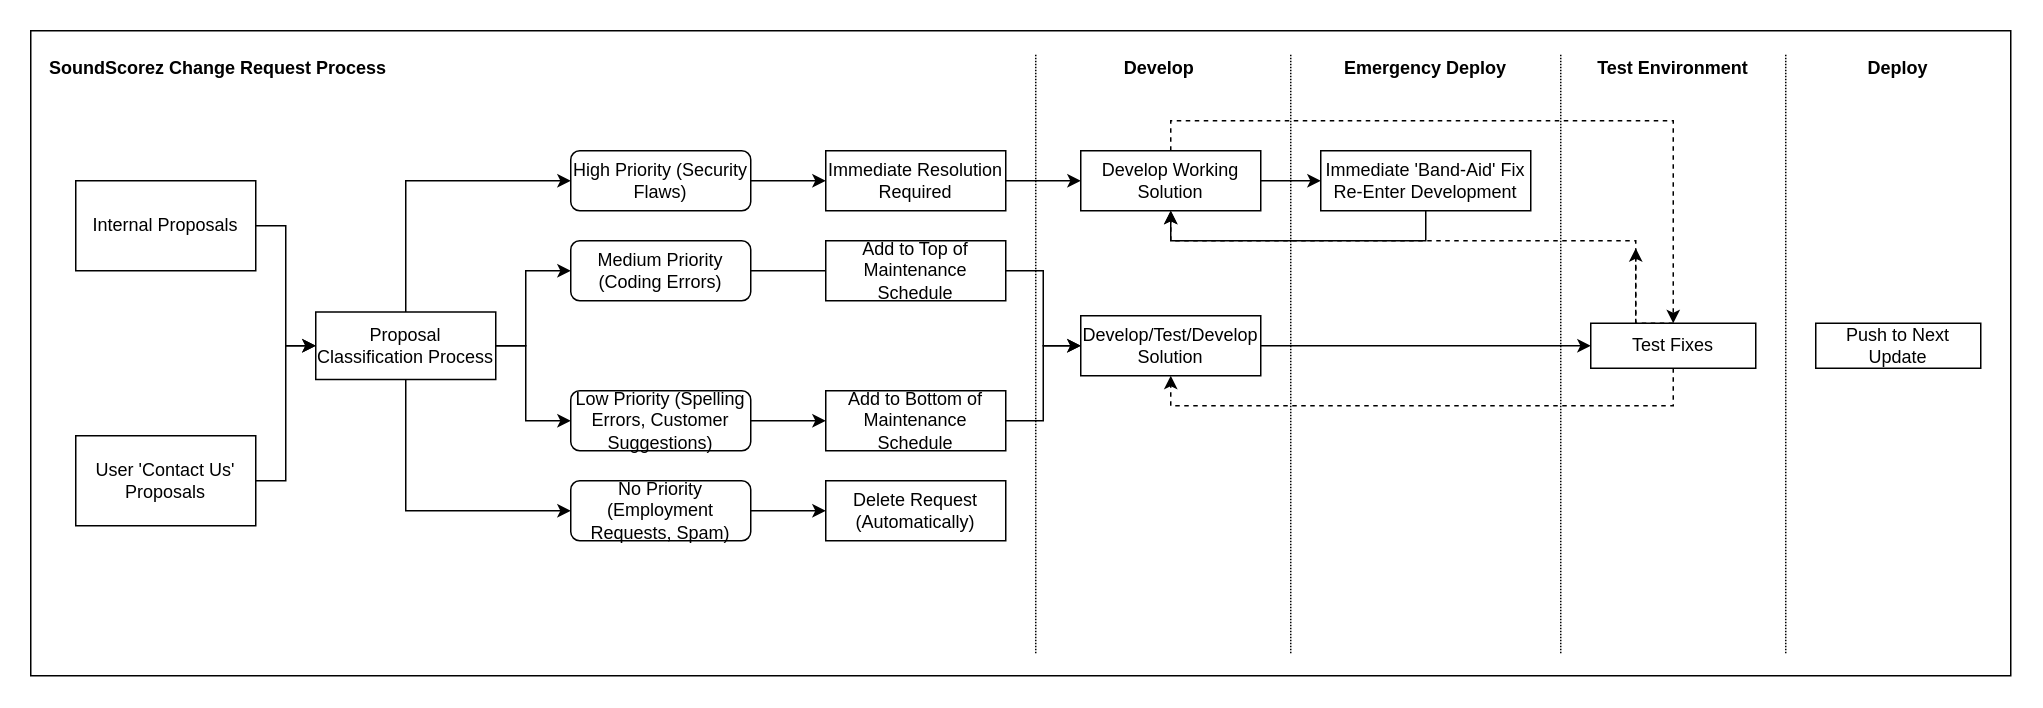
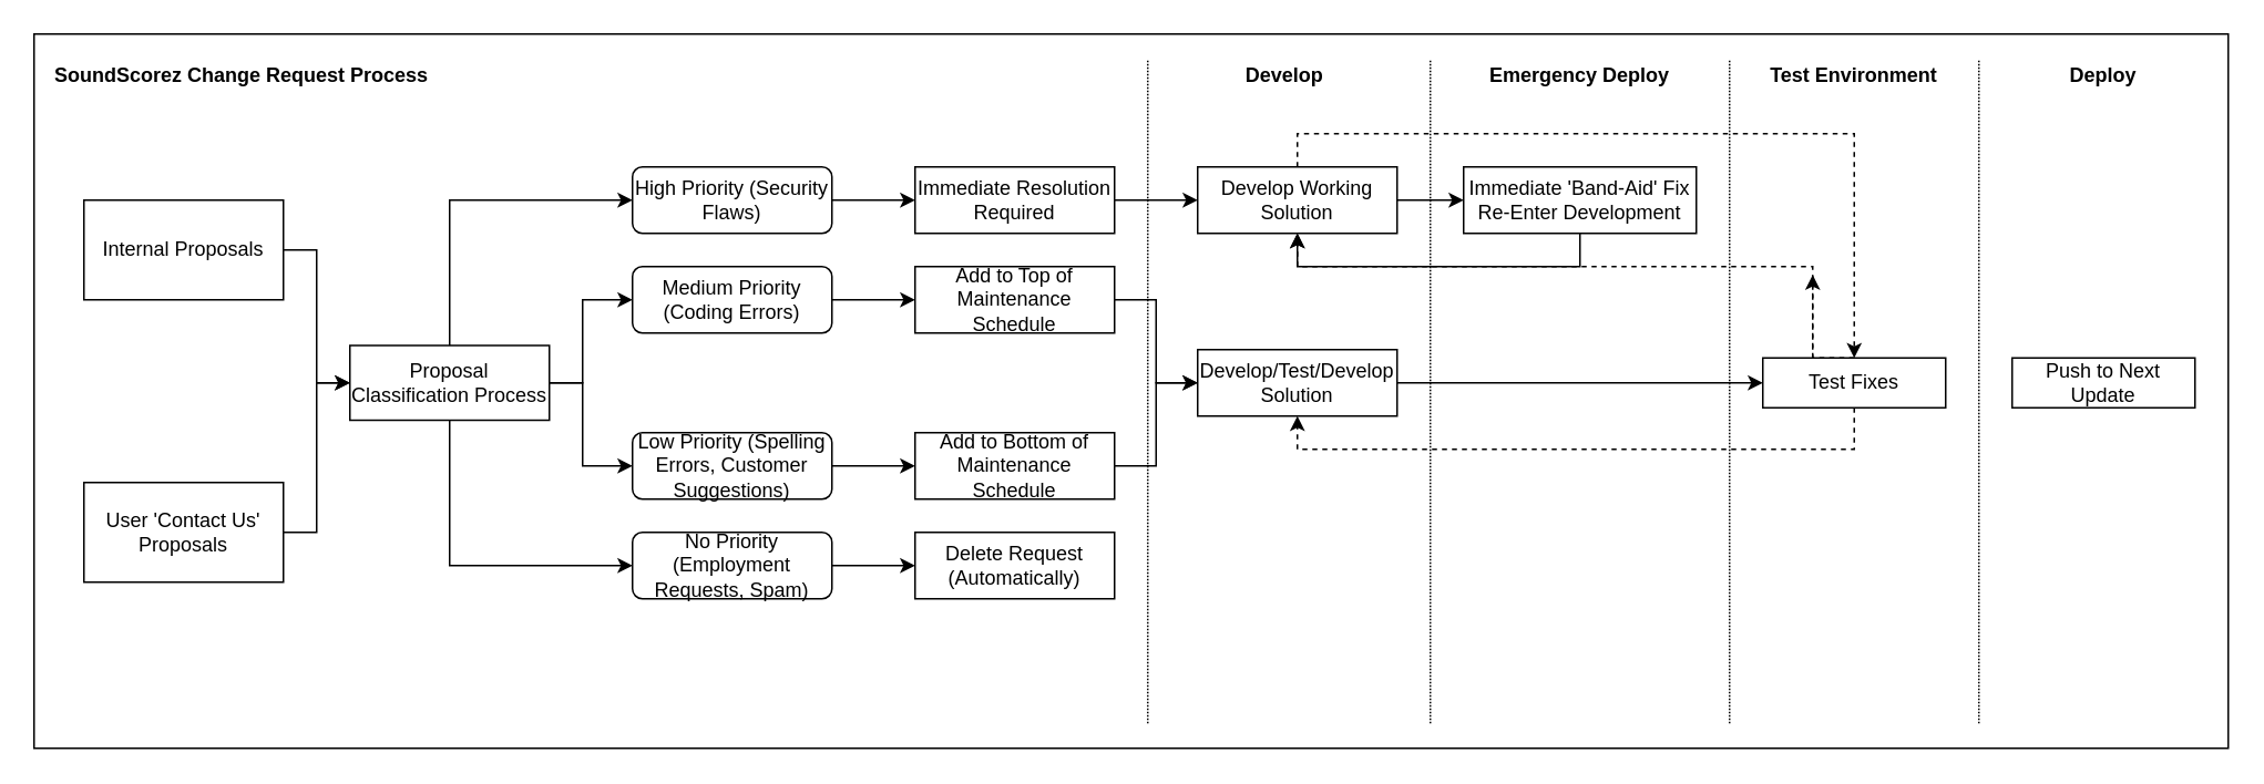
  <mxCell id="0" />
  <mxCell id="1" parent="0" />
  <mxCell id="2" value="" style="rounded=0;whiteSpace=wrap;html=1;" parent="1" vertex="1"><mxGeometry x="20" y="20" width="1320" height="430" as="geometry" /></mxCell>
  <mxCell id="3" value="&lt;b&gt;SoundScorez Change Request Process&lt;/b&gt;" style="text;html=1;strokeColor=none;fillColor=none;align=center;verticalAlign=middle;whiteSpace=wrap;rounded=0;" parent="1" vertex="1"><mxGeometry x="30" y="30" width="230" height="30" as="geometry" /></mxCell>
  <mxCell id="4" style="edgeStyle=orthogonalEdgeStyle;rounded=0;orthogonalLoop=1;jettySize=auto;html=1;exitX=1;exitY=0.5;exitDx=0;exitDy=0;entryX=0;entryY=0.5;entryDx=0;entryDy=0;" parent="1" source="5" target="18" edge="1"><mxGeometry relative="1" as="geometry" /></mxCell>
  <mxCell id="5" value="Internal Proposals" style="rounded=0;whiteSpace=wrap;html=1;" parent="1" vertex="1"><mxGeometry x="50" y="120" width="120" height="60" as="geometry" /></mxCell>
  <mxCell id="6" style="edgeStyle=orthogonalEdgeStyle;rounded=0;orthogonalLoop=1;jettySize=auto;html=1;exitX=1;exitY=0.5;exitDx=0;exitDy=0;entryX=0;entryY=0.5;entryDx=0;entryDy=0;" parent="1" source="7" target="20" edge="1"><mxGeometry relative="1" as="geometry" /></mxCell>
  <mxCell id="7" value="High Priority (Security Flaws)" style="rounded=1;whiteSpace=wrap;html=1;" parent="1" vertex="1"><mxGeometry x="380" y="100" width="120" height="40" as="geometry" /></mxCell>
- <mxCell id="8" style="edgeStyle=orthogonalEdgeStyle;rounded=0;orthogonalLoop=1;jettySize=auto;html=1;exitX=1;exitY=0.5;exitDx=0;exitDy=0;entryX=0;entryY=0.5;entryDx=0;entryDy=0;endArrow=none;" parent="1" source="9" target="22" edge="1"><mxGeometry relative="1" as="geometry" /></mxCell>
+ <mxCell id="8" style="edgeStyle=orthogonalEdgeStyle;rounded=0;orthogonalLoop=1;jettySize=auto;html=1;exitX=1;exitY=0.5;exitDx=0;exitDy=0;entryX=0;entryY=0.5;entryDx=0;entryDy=0;" parent="1" source="9" target="22" edge="1"><mxGeometry relative="1" as="geometry" /></mxCell>
  <mxCell id="9" value="Medium Priority (Coding Errors)" style="rounded=1;whiteSpace=wrap;html=1;" parent="1" vertex="1"><mxGeometry x="380" y="160" width="120" height="40" as="geometry" /></mxCell>
  <mxCell id="10" style="edgeStyle=orthogonalEdgeStyle;rounded=0;orthogonalLoop=1;jettySize=auto;html=1;exitX=1;exitY=0.5;exitDx=0;exitDy=0;entryX=0;entryY=0.5;entryDx=0;entryDy=0;" parent="1" source="11" target="24" edge="1"><mxGeometry relative="1" as="geometry" /></mxCell>
  <mxCell id="11" value="Low Priority (Spelling Errors, Customer Suggestions)" style="rounded=1;whiteSpace=wrap;html=1;" parent="1" vertex="1"><mxGeometry x="380" y="260" width="120" height="40" as="geometry" /></mxCell>
  <mxCell id="12" style="edgeStyle=orthogonalEdgeStyle;rounded=0;orthogonalLoop=1;jettySize=auto;html=1;exitX=1;exitY=0.5;exitDx=0;exitDy=0;entryX=0;entryY=0.5;entryDx=0;entryDy=0;" parent="1" source="13" target="25" edge="1"><mxGeometry relative="1" as="geometry" /></mxCell>
  <mxCell id="13" value="No Priority (Employment Requests, Spam)" style="rounded=1;whiteSpace=wrap;html=1;" parent="1" vertex="1"><mxGeometry x="380" y="320" width="120" height="40" as="geometry" /></mxCell>
  <mxCell id="14" style="edgeStyle=orthogonalEdgeStyle;rounded=0;orthogonalLoop=1;jettySize=auto;html=1;exitX=0.5;exitY=0;exitDx=0;exitDy=0;entryX=0;entryY=0.5;entryDx=0;entryDy=0;" parent="1" source="18" target="7" edge="1"><mxGeometry relative="1" as="geometry" /></mxCell>
  <mxCell id="15" style="edgeStyle=orthogonalEdgeStyle;rounded=0;orthogonalLoop=1;jettySize=auto;html=1;exitX=1;exitY=0.5;exitDx=0;exitDy=0;entryX=0;entryY=0.5;entryDx=0;entryDy=0;" parent="1" source="18" target="9" edge="1"><mxGeometry relative="1" as="geometry"><Array as="points"><mxPoint x="350" y="230" /><mxPoint x="350" y="180" /></Array></mxGeometry></mxCell>
  <mxCell id="16" style="edgeStyle=orthogonalEdgeStyle;rounded=0;orthogonalLoop=1;jettySize=auto;html=1;exitX=1;exitY=0.5;exitDx=0;exitDy=0;entryX=0;entryY=0.5;entryDx=0;entryDy=0;" parent="1" source="18" target="11" edge="1"><mxGeometry relative="1" as="geometry"><Array as="points"><mxPoint x="350" y="230" /><mxPoint x="350" y="280" /></Array></mxGeometry></mxCell>
  <mxCell id="17" style="edgeStyle=orthogonalEdgeStyle;rounded=0;orthogonalLoop=1;jettySize=auto;html=1;exitX=0.5;exitY=1;exitDx=0;exitDy=0;entryX=0;entryY=0.5;entryDx=0;entryDy=0;" parent="1" source="18" target="13" edge="1"><mxGeometry relative="1" as="geometry" /></mxCell>
  <mxCell id="18" value="Proposal Classification Process" style="rounded=0;whiteSpace=wrap;html=1;" parent="1" vertex="1"><mxGeometry x="210" y="207.5" width="120" height="45" as="geometry" /></mxCell>
  <mxCell id="19" style="edgeStyle=orthogonalEdgeStyle;rounded=0;orthogonalLoop=1;jettySize=auto;html=1;entryX=0;entryY=0.5;entryDx=0;entryDy=0;" edge="1" parent="1" source="20" target="34"><mxGeometry relative="1" as="geometry" /></mxCell>
  <mxCell id="20" value="Immediate Resolution Required" style="rounded=0;whiteSpace=wrap;html=1;" parent="1" vertex="1"><mxGeometry x="550" y="100" width="120" height="40" as="geometry" /></mxCell>
  <mxCell id="21" style="edgeStyle=orthogonalEdgeStyle;rounded=0;orthogonalLoop=1;jettySize=auto;html=1;entryX=0;entryY=0.5;entryDx=0;entryDy=0;" edge="1" parent="1" source="22" target="35"><mxGeometry relative="1" as="geometry" /></mxCell>
  <mxCell id="22" value="Add to Top of Maintenance Schedule" style="rounded=0;whiteSpace=wrap;html=1;" parent="1" vertex="1"><mxGeometry x="550" y="160" width="120" height="40" as="geometry" /></mxCell>
  <mxCell id="23" style="edgeStyle=orthogonalEdgeStyle;rounded=0;orthogonalLoop=1;jettySize=auto;html=1;entryX=0;entryY=0.5;entryDx=0;entryDy=0;" edge="1" parent="1" source="24" target="35"><mxGeometry relative="1" as="geometry" /></mxCell>
  <mxCell id="24" value="Add to Bottom of Maintenance Schedule" style="rounded=0;whiteSpace=wrap;html=1;" parent="1" vertex="1"><mxGeometry x="550" y="260" width="120" height="40" as="geometry" /></mxCell>
  <mxCell id="25" value="Delete Request (Automatically)" style="rounded=0;whiteSpace=wrap;html=1;" parent="1" vertex="1"><mxGeometry x="550" y="320" width="120" height="40" as="geometry" /></mxCell>
  <mxCell id="26" value="Push to Next Update" style="rounded=0;whiteSpace=wrap;html=1;" parent="1" vertex="1"><mxGeometry x="1210" y="215" width="110" height="30" as="geometry" /></mxCell>
  <mxCell id="27" style="edgeStyle=orthogonalEdgeStyle;rounded=0;orthogonalLoop=1;jettySize=auto;html=1;entryX=0;entryY=0.5;entryDx=0;entryDy=0;" edge="1" parent="1" source="28" target="18"><mxGeometry relative="1" as="geometry" /></mxCell>
  <mxCell id="28" value="User 'Contact Us' Proposals" style="rounded=0;whiteSpace=wrap;html=1;" vertex="1" parent="1"><mxGeometry x="50" y="290" width="120" height="60" as="geometry" /></mxCell>
  <mxCell id="29" value="" style="endArrow=none;dashed=1;html=1;dashPattern=1 1;" edge="1" parent="1"><mxGeometry width="50" height="50" relative="1" as="geometry"><mxPoint x="690" y="435" as="sourcePoint" /><mxPoint x="690" y="35" as="targetPoint" /></mxGeometry></mxCell>
  <mxCell id="30" value="" style="endArrow=none;dashed=1;html=1;dashPattern=1 1;" edge="1" parent="1"><mxGeometry width="50" height="50" relative="1" as="geometry"><mxPoint x="860" y="435" as="sourcePoint" /><mxPoint x="860" y="35" as="targetPoint" /></mxGeometry></mxCell>
  <mxCell id="31" value="" style="endArrow=none;dashed=1;html=1;dashPattern=1 1;" edge="1" parent="1"><mxGeometry width="50" height="50" relative="1" as="geometry"><mxPoint x="1040" y="435" as="sourcePoint" /><mxPoint x="1040" y="35" as="targetPoint" /></mxGeometry></mxCell>
  <mxCell id="32" style="edgeStyle=orthogonalEdgeStyle;rounded=0;orthogonalLoop=1;jettySize=auto;html=1;entryX=0;entryY=0.5;entryDx=0;entryDy=0;" edge="1" parent="1" source="34" target="37"><mxGeometry relative="1" as="geometry" /></mxCell>
  <mxCell id="33" style="edgeStyle=orthogonalEdgeStyle;rounded=0;orthogonalLoop=1;jettySize=auto;html=1;entryX=0.5;entryY=0;entryDx=0;entryDy=0;dashed=1;exitX=0.5;exitY=0;exitDx=0;exitDy=0;" edge="1" parent="1" source="34" target="45"><mxGeometry relative="1" as="geometry"><mxPoint x="1115" y="105" as="targetPoint" /><Array as="points"><mxPoint x="780" y="80" /><mxPoint x="1115" y="80" /></Array></mxGeometry></mxCell>
  <mxCell id="34" value="Develop Working Solution" style="rounded=0;whiteSpace=wrap;html=1;" vertex="1" parent="1"><mxGeometry x="720" y="100" width="120" height="40" as="geometry" /></mxCell>
  <mxCell id="35" value="Develop/Test/Develop Solution" style="rounded=0;whiteSpace=wrap;html=1;" vertex="1" parent="1"><mxGeometry x="720" y="210" width="120" height="40" as="geometry" /></mxCell>
  <mxCell id="36" style="edgeStyle=orthogonalEdgeStyle;rounded=0;orthogonalLoop=1;jettySize=auto;html=1;entryX=0.5;entryY=1;entryDx=0;entryDy=0;exitX=0.5;exitY=1;exitDx=0;exitDy=0;" edge="1" parent="1" source="37" target="34"><mxGeometry relative="1" as="geometry" /></mxCell>
  <mxCell id="37" value="Immediate 'Band-Aid' Fix&lt;br&gt;Re-Enter Development" style="rounded=0;whiteSpace=wrap;html=1;" vertex="1" parent="1"><mxGeometry x="880" y="100" width="140" height="40" as="geometry" /></mxCell>
  <mxCell id="38" value="&lt;b&gt;Develop&lt;/b&gt;" style="text;html=1;strokeColor=none;fillColor=none;align=center;verticalAlign=middle;whiteSpace=wrap;rounded=0;" vertex="1" parent="1"><mxGeometry x="740" y="30" width="65" height="30" as="geometry" /></mxCell>
  <mxCell id="39" value="&lt;b&gt;Emergency Deploy&lt;/b&gt;" style="text;html=1;strokeColor=none;fillColor=none;align=center;verticalAlign=middle;whiteSpace=wrap;rounded=0;" vertex="1" parent="1"><mxGeometry x="871.88" y="30" width="156.25" height="30" as="geometry" /></mxCell>
  <mxCell id="40" value="&lt;b&gt;Test Environment&lt;/b&gt;" style="text;html=1;strokeColor=none;fillColor=none;align=center;verticalAlign=middle;whiteSpace=wrap;rounded=0;" vertex="1" parent="1"><mxGeometry x="1060" y="35" width="110" height="20" as="geometry" /></mxCell>
  <mxCell id="41" value="&lt;b&gt;Deploy&lt;/b&gt;" style="text;html=1;strokeColor=none;fillColor=none;align=center;verticalAlign=middle;whiteSpace=wrap;rounded=0;" vertex="1" parent="1"><mxGeometry x="1240" y="30" width="50" height="30" as="geometry" /></mxCell>
  <mxCell id="42" value="" style="endArrow=none;dashed=1;html=1;dashPattern=1 1;" edge="1" parent="1"><mxGeometry width="50" height="50" relative="1" as="geometry"><mxPoint x="1190" y="435" as="sourcePoint" /><mxPoint x="1190" y="35" as="targetPoint" /></mxGeometry></mxCell>
  <mxCell id="43" style="edgeStyle=orthogonalEdgeStyle;rounded=0;orthogonalLoop=1;jettySize=auto;html=1;exitX=0.5;exitY=0;exitDx=0;exitDy=0;entryX=0.5;entryY=1;entryDx=0;entryDy=0;dashed=1;" edge="1" parent="1" source="45" target="34"><mxGeometry relative="1" as="geometry"><mxPoint x="1115" y="135" as="sourcePoint" /><Array as="points"><mxPoint x="1090" y="215" /><mxPoint x="1090" y="160" /><mxPoint x="780" y="160" /></Array></mxGeometry></mxCell>
  <mxCell id="44" style="edgeStyle=orthogonalEdgeStyle;rounded=0;orthogonalLoop=1;jettySize=auto;html=1;entryX=0.5;entryY=1;entryDx=0;entryDy=0;dashed=1;" edge="1" parent="1" source="45" target="35"><mxGeometry relative="1" as="geometry"><Array as="points"><mxPoint x="1115" y="270" /><mxPoint x="780" y="270" /></Array></mxGeometry></mxCell>
  <mxCell id="45" value="Test Fixes" style="rounded=0;whiteSpace=wrap;html=1;" vertex="1" parent="1"><mxGeometry x="1060" y="215" width="110" height="30" as="geometry" /></mxCell>
  <mxCell id="46" style="edgeStyle=orthogonalEdgeStyle;rounded=0;orthogonalLoop=1;jettySize=auto;html=1;entryX=0;entryY=0.5;entryDx=0;entryDy=0;" edge="1" parent="1" source="35" target="45"><mxGeometry relative="1" as="geometry"><mxPoint x="840" y="230" as="sourcePoint" /><mxPoint x="1220" y="230" as="targetPoint" /></mxGeometry></mxCell>
  <mxCell id="47" value="" style="endArrow=classic;html=1;dashed=1;" edge="1" parent="1"><mxGeometry width="50" height="50" relative="1" as="geometry"><mxPoint x="1090" y="215" as="sourcePoint" /><mxPoint x="1090" y="165" as="targetPoint" /></mxGeometry></mxCell>
